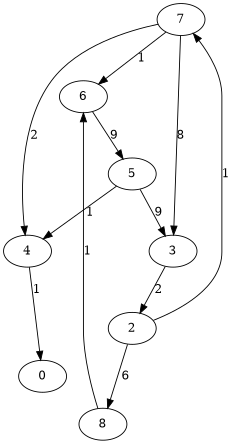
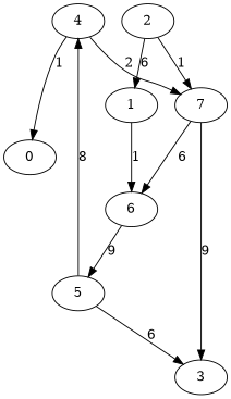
  strict digraph {
    node [weight=7]
    edge [weight=6]
    0 [weight=0]
    6 [weight=6]
    7
    3 [weight=4]
-   1 [weight=2 label=8]
+   1 [weight=2]
    5 [weight=3]
    2
    4 [weight=8]
    6 -> 5 [label=9 weight=0]
-   7 -> 6 [label=1 weight=1]
-   7 -> 3 [label=8 weight=9]
-   3 -> 2 [label=2 weight=2]
+   7 -> 6 [label=6 weight=1]
+   7 -> 3 [label=9 weight=9]
    1 -> 6 [label=1]
-   5 -> 3 [label=9]
-   5 -> 4 [label=1 weight=8]
+   5 -> 3 [label=6]
+   5 -> 4 [label=8 weight=8]
    2 -> 7 [label=1 weight=1]
    2 -> 1 [label=6]
    4 -> 0 [label=1 weight=0]
-   7 -> 4 [label=2 weight=2]
+   4 -> 7 [label=2 weight=2]
  }
